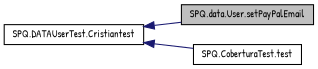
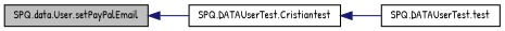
  digraph {
    fontname="Patrick Hand"
    rankdir=LR
    node [color=black fillcolor=white fontname="Patrick Hand" fontsize=10 shape=record style=filled]
    edge [color=midnightblue dir=back fontname="Patrick Hand" fontsize=10 labelfontname=Helvetica labelfontsize=10 style=solid]
    n1 [fillcolor=grey75 fontcolor=black height=0.2 label="SPQ.data.User.setPayPalEmail" width=0.4]
    n2 [height=0.2 label="SPQ.DATAUserTest.Cristiantest" width=0.4]
-   n3 [height=0.2 label="SPQ.CoberturaTest.test" width=0.4]
-   n2 -> n1
+   n3 [height=0.2 label="SPQ.DATAUserTest.test" width=0.4]
+   n1 -> n2
    n2 -> n3
  }
